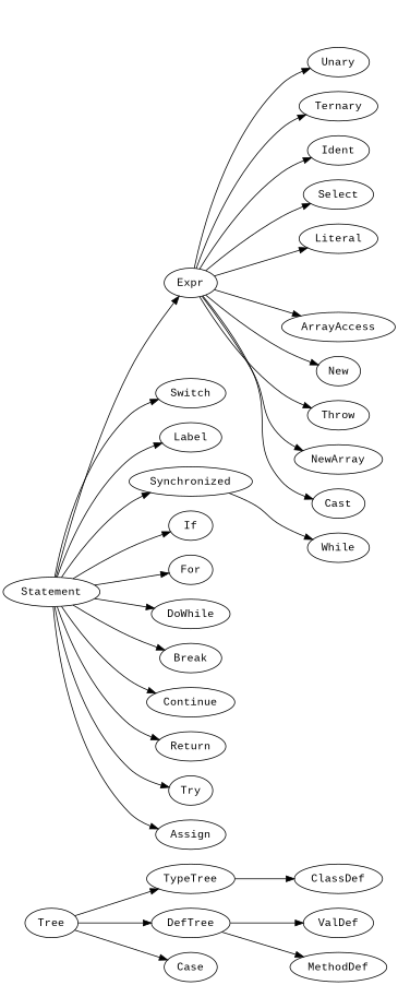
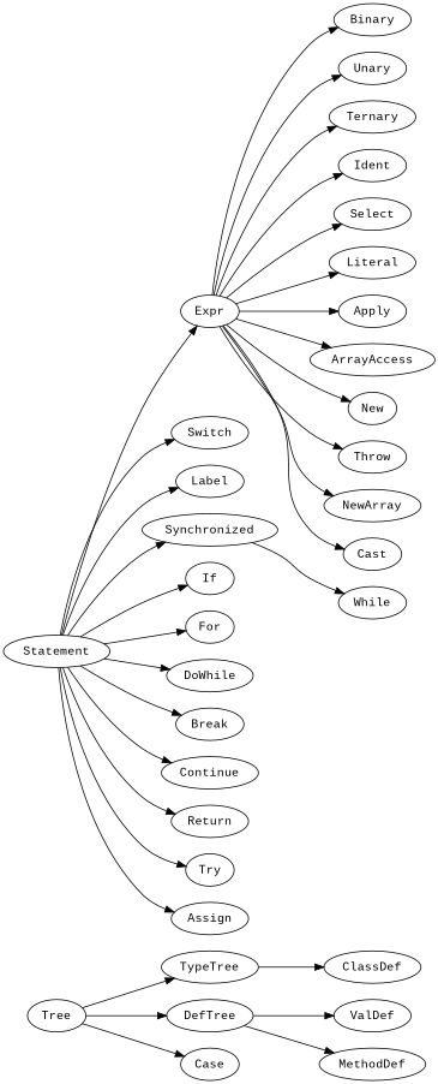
  strict digraph {
    fontname="Liberation Mono"
    rankdir=LR
    node [fontname="Liberation Mono"]
    edge [fontname="Liberation Mono"]
    Tree
    TypeTree
    DefTree
    Case
    ClassDef
    ValDef
    MethodDef
    Statement
    Expr
    Switch
    Label
    Synchronized
    If
    For
    DoWhile
    Break
    Continue
    Return
    Try
    Assign
+   Binary
    Unary
    Ternary
    Ident
    Select
    Literal
+   Apply
    ArrayAccess
    New
    Throw
    NewArray
    Cast
    While
    Tree -> TypeTree
    Tree -> DefTree
    Tree -> Case
    TypeTree -> ClassDef
    DefTree -> ValDef
    DefTree -> MethodDef
    Statement -> Expr
    Statement -> Switch
    Statement -> Label
    Statement -> Synchronized
    Statement -> If
    Statement -> For
    Statement -> DoWhile
    Statement -> Break
    Statement -> Continue
    Statement -> Return
    Statement -> Try
    Statement -> Assign
+   Expr -> Binary
    Expr -> Unary
    Expr -> Ternary
    Expr -> Ident
    Expr -> Select
    Expr -> Literal
+   Expr -> Apply
    Expr -> ArrayAccess
    Expr -> New
    Expr -> Throw
    Expr -> NewArray
    Expr -> Cast
    Synchronized -> While
  }
